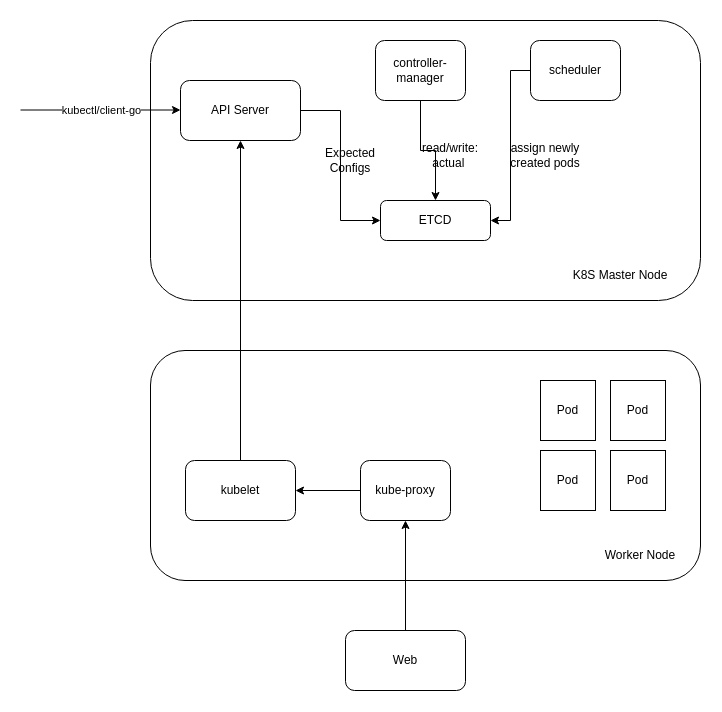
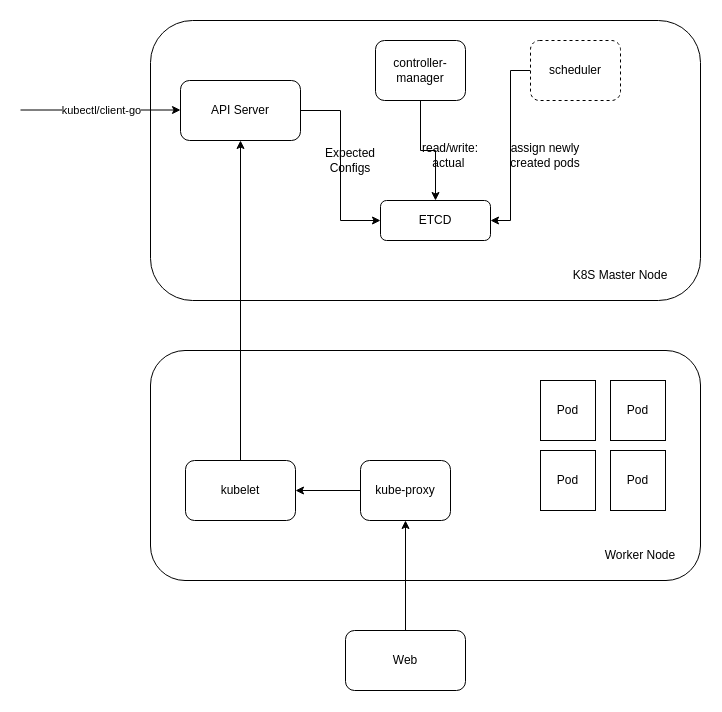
  <mxCell id="0" />
  <mxCell id="1" parent="0" />
  <mxCell id="2" value="" style="rounded=1;whiteSpace=wrap;html=1;fillColor=none;" vertex="1" parent="1"><mxGeometry x="150" y="20" width="550" height="280" as="geometry" /></mxCell>
  <mxCell id="3" style="edgeStyle=orthogonalEdgeStyle;rounded=0;orthogonalLoop=1;jettySize=auto;html=1;entryX=0;entryY=0.5;entryDx=0;entryDy=0;" edge="1" parent="1" source="4" target="8"><mxGeometry relative="1" as="geometry" /></mxCell>
  <mxCell id="4" value="API Server" style="rounded=1;whiteSpace=wrap;html=1;" vertex="1" parent="1"><mxGeometry x="180" y="80" width="120" height="60" as="geometry" /></mxCell>
  <mxCell id="5" value="K8S Master Node" style="text;html=1;strokeColor=none;fillColor=none;align=center;verticalAlign=middle;whiteSpace=wrap;rounded=0;" vertex="1" parent="1"><mxGeometry x="560" y="260" width="120" height="30" as="geometry" /></mxCell>
  <mxCell id="6" value="" style="endArrow=classic;html=1;rounded=0;" edge="1" parent="1"><mxGeometry relative="1" as="geometry"><mxPoint x="20" y="109.5" as="sourcePoint" /><mxPoint x="180" y="109.5" as="targetPoint" /></mxGeometry></mxCell>
  <mxCell id="7" value="kubectl/client-go" style="edgeLabel;resizable=0;html=1;align=center;verticalAlign=middle;" connectable="0" vertex="1" parent="6"><mxGeometry relative="1" as="geometry" /></mxCell>
  <mxCell id="8" value="ETCD" style="rounded=1;whiteSpace=wrap;html=1;" vertex="1" parent="1"><mxGeometry x="380" y="200" width="110" height="40" as="geometry" /></mxCell>
  <mxCell id="9" value="Expected Configs" style="text;html=1;strokeColor=none;fillColor=none;align=center;verticalAlign=middle;whiteSpace=wrap;rounded=0;" vertex="1" parent="1"><mxGeometry x="320" y="145" width="60" height="30" as="geometry" /></mxCell>
  <mxCell id="10" style="edgeStyle=orthogonalEdgeStyle;rounded=0;orthogonalLoop=1;jettySize=auto;html=1;exitX=0.5;exitY=1;exitDx=0;exitDy=0;entryX=0.5;entryY=0;entryDx=0;entryDy=0;" edge="1" parent="1" source="11" target="8"><mxGeometry relative="1" as="geometry" /></mxCell>
  <mxCell id="11" value="controller-manager" style="rounded=1;whiteSpace=wrap;html=1;" vertex="1" parent="1"><mxGeometry x="375" y="40" width="90" height="60" as="geometry" /></mxCell>
  <mxCell id="12" value="read/write: actual&amp;nbsp;" style="text;html=1;strokeColor=none;fillColor=none;align=center;verticalAlign=middle;whiteSpace=wrap;rounded=0;" vertex="1" parent="1"><mxGeometry x="420" y="140" width="60" height="30" as="geometry" /></mxCell>
  <mxCell id="13" style="edgeStyle=orthogonalEdgeStyle;rounded=0;orthogonalLoop=1;jettySize=auto;html=1;entryX=1;entryY=0.5;entryDx=0;entryDy=0;" edge="1" parent="1" source="14" target="8"><mxGeometry relative="1" as="geometry" /></mxCell>
- <mxCell id="14" value="scheduler" style="rounded=1;whiteSpace=wrap;html=1;" vertex="1" parent="1"><mxGeometry x="530" y="40" width="90" height="60" as="geometry" /></mxCell>
+ <mxCell id="14" value="scheduler" style="rounded=1;whiteSpace=wrap;html=1;dashed=1;" vertex="1" parent="1"><mxGeometry x="530" y="40" width="90" height="60" as="geometry" /></mxCell>
  <mxCell id="15" value="assign newly created pods" style="text;html=1;strokeColor=none;fillColor=none;align=center;verticalAlign=middle;whiteSpace=wrap;rounded=0;" vertex="1" parent="1"><mxGeometry x="490" y="140" width="110" height="30" as="geometry" /></mxCell>
  <mxCell id="16" value="" style="rounded=1;whiteSpace=wrap;html=1;fillColor=none;" vertex="1" parent="1"><mxGeometry x="150" y="350" width="550" height="230" as="geometry" /></mxCell>
  <mxCell id="17" value="Worker Node" style="text;html=1;strokeColor=none;fillColor=none;align=center;verticalAlign=middle;whiteSpace=wrap;rounded=0;" vertex="1" parent="1"><mxGeometry x="580" y="540" width="120" height="30" as="geometry" /></mxCell>
  <mxCell id="18" style="edgeStyle=orthogonalEdgeStyle;rounded=0;orthogonalLoop=1;jettySize=auto;html=1;" edge="1" parent="1" source="19" target="4"><mxGeometry relative="1" as="geometry" /></mxCell>
  <mxCell id="19" value="kubelet" style="rounded=1;whiteSpace=wrap;html=1;" vertex="1" parent="1"><mxGeometry x="185" y="460" width="110" height="60" as="geometry" /></mxCell>
  <mxCell id="20" style="edgeStyle=orthogonalEdgeStyle;rounded=0;orthogonalLoop=1;jettySize=auto;html=1;" edge="1" parent="1" source="21" target="19"><mxGeometry relative="1" as="geometry" /></mxCell>
  <mxCell id="21" value="kube-proxy" style="rounded=1;whiteSpace=wrap;html=1;" vertex="1" parent="1"><mxGeometry x="360" y="460" width="90" height="60" as="geometry" /></mxCell>
  <mxCell id="22" style="edgeStyle=orthogonalEdgeStyle;rounded=0;orthogonalLoop=1;jettySize=auto;html=1;entryX=0.5;entryY=1;entryDx=0;entryDy=0;" edge="1" parent="1" source="23" target="21"><mxGeometry relative="1" as="geometry" /></mxCell>
  <mxCell id="23" value="Web" style="rounded=1;whiteSpace=wrap;html=1;" vertex="1" parent="1"><mxGeometry x="345" y="630" width="120" height="60" as="geometry" /></mxCell>
  <mxCell id="24" value="Pod" style="rounded=0;whiteSpace=wrap;html=1;" vertex="1" parent="1"><mxGeometry x="540" y="380" width="55" height="60" as="geometry" /></mxCell>
  <mxCell id="25" value="Pod" style="rounded=0;whiteSpace=wrap;html=1;" vertex="1" parent="1"><mxGeometry x="610" y="380" width="55" height="60" as="geometry" /></mxCell>
  <mxCell id="26" value="Pod" style="rounded=0;whiteSpace=wrap;html=1;" vertex="1" parent="1"><mxGeometry x="540" y="450" width="55" height="60" as="geometry" /></mxCell>
  <mxCell id="27" value="Pod" style="rounded=0;whiteSpace=wrap;html=1;" vertex="1" parent="1"><mxGeometry x="610" y="450" width="55" height="60" as="geometry" /></mxCell>
